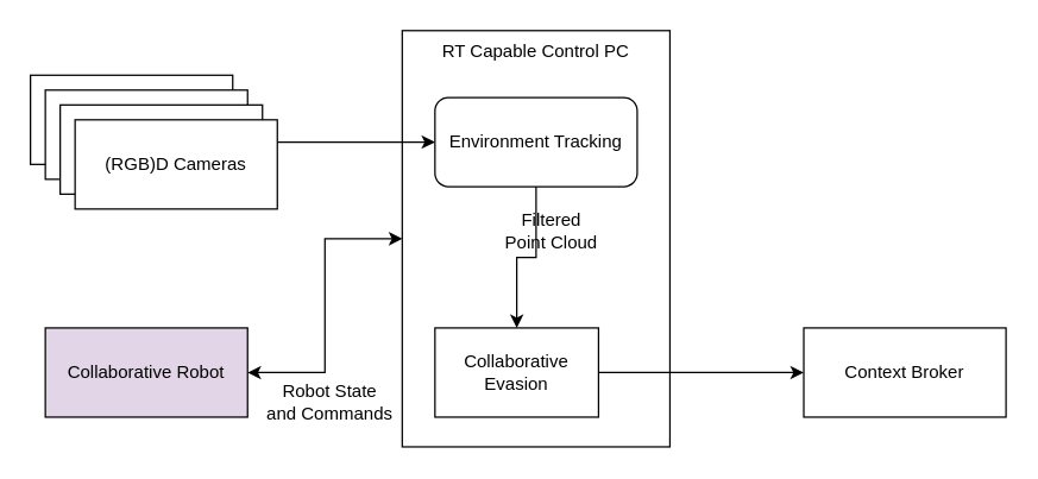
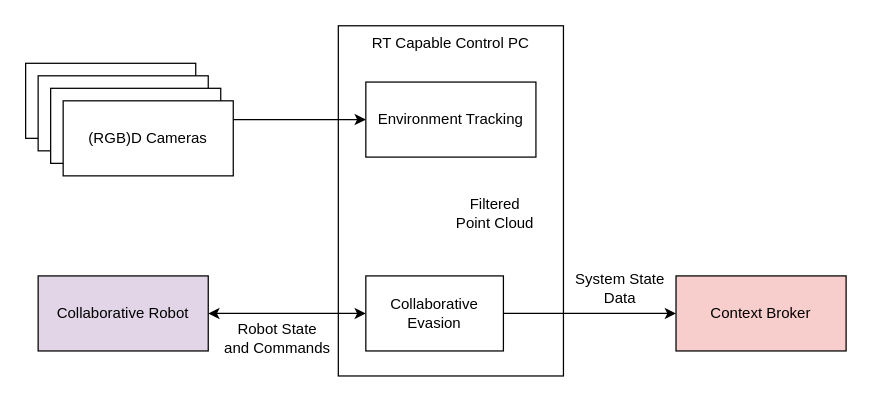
  <mxCell id="0" />
  <mxCell id="1" parent="0" />
  <mxCell id="2" value="RT Capable Control PC" style="rounded=0;whiteSpace=wrap;html=1;verticalAlign=top;" parent="1" vertex="1"><mxGeometry x="270" y="20" width="180" height="280" as="geometry" /></mxCell>
  <mxCell id="3" value="(RGB)D Cameras" style="rounded=0;whiteSpace=wrap;html=1;" parent="1" vertex="1"><mxGeometry x="20" y="50" width="136" height="60" as="geometry" /></mxCell>
  <mxCell id="4" value="(RGB)D Cameras" style="rounded=0;whiteSpace=wrap;html=1;" parent="1" vertex="1"><mxGeometry x="30" y="60" width="136" height="60" as="geometry" /></mxCell>
  <mxCell id="5" value="(RGB)D Cameras" style="rounded=0;whiteSpace=wrap;html=1;" parent="1" vertex="1"><mxGeometry x="40" y="70" width="136" height="60" as="geometry" /></mxCell>
  <mxCell id="6" style="edgeStyle=orthogonalEdgeStyle;rounded=0;orthogonalLoop=1;jettySize=auto;html=1;exitX=1;exitY=0.25;exitDx=0;exitDy=0;entryX=0;entryY=0.5;entryDx=0;entryDy=0;" parent="1" source="7" target="11" edge="1"><mxGeometry relative="1" as="geometry" /></mxCell>
  <mxCell id="7" value="(RGB)D Cameras" style="rounded=0;whiteSpace=wrap;html=1;" parent="1" vertex="1"><mxGeometry x="50" y="80" width="136" height="60" as="geometry" /></mxCell>
- <mxCell id="8" style="edgeStyle=orthogonalEdgeStyle;rounded=0;orthogonalLoop=1;jettySize=auto;html=1;exitX=1;exitY=0.5;exitDx=0;exitDy=0;startArrow=classic;startFill=1;" parent="1" source="9" target="2" edge="1"><mxGeometry relative="1" as="geometry" /></mxCell>
+ <mxCell id="8" style="edgeStyle=orthogonalEdgeStyle;rounded=0;orthogonalLoop=1;jettySize=auto;html=1;exitX=1;exitY=0.5;exitDx=0;exitDy=0;entryX=0;entryY=0.5;entryDx=0;entryDy=0;startArrow=classic;startFill=1;" parent="1" source="9" target="13" edge="1"><mxGeometry relative="1" as="geometry" /></mxCell>
  <mxCell id="9" value="Collaborative Robot" style="rounded=0;whiteSpace=wrap;html=1;fillColor=#e1d5e7;" parent="1" vertex="1"><mxGeometry x="30" y="220" width="136" height="60" as="geometry" /></mxCell>
- <mxCell id="10" style="edgeStyle=orthogonalEdgeStyle;rounded=0;orthogonalLoop=1;jettySize=auto;html=1;exitX=0.5;exitY=1;exitDx=0;exitDy=0;entryX=0.5;entryY=0;entryDx=0;entryDy=0;startArrow=none;startFill=0;" parent="1" source="11" target="13" edge="1"><mxGeometry relative="1" as="geometry" /></mxCell>
- <mxCell id="11" value="Environment Tracking" style="whiteSpace=wrap;html=1;rounded=1;" parent="1" vertex="1"><mxGeometry x="292" y="65" width="136" height="60" as="geometry" /></mxCell>
+ <mxCell id="11" value="Environment Tracking" style="rounded=0;whiteSpace=wrap;html=1;" parent="1" vertex="1"><mxGeometry x="292" y="65" width="136" height="60" as="geometry" /></mxCell>
  <mxCell id="12" style="edgeStyle=none;html=1;exitX=1;exitY=0.5;exitDx=0;exitDy=0;entryX=0;entryY=0.5;entryDx=0;entryDy=0;" parent="1" source="13" target="17" edge="1"><mxGeometry relative="1" as="geometry"><mxPoint x="590" y="250" as="targetPoint" /></mxGeometry></mxCell>
  <mxCell id="13" value="Collaborative Evasion" style="rounded=0;whiteSpace=wrap;html=1;" parent="1" vertex="1"><mxGeometry x="292" y="220" width="110" height="60" as="geometry" /></mxCell>
- <mxCell id="14" value="Filtered&lt;br&gt;Point Cloud" style="text;html=1;align=center;verticalAlign=middle;resizable=0;points=[];autosize=1;strokeColor=none;fillColor=none;" parent="1" vertex="1"><mxGeometry x="325" y="135" width="90" height="40" as="geometry" /></mxCell>
+ <mxCell id="14" value="Filtered&lt;br&gt;Point Cloud" style="text;html=1;align=center;verticalAlign=middle;resizable=0;points=[];autosize=1;strokeColor=none;fillColor=none;" parent="1" vertex="1"><mxGeometry x="350" y="150" width="90" height="40" as="geometry" /></mxCell>
  <mxCell id="15" value="Robot State&lt;br&gt;and Commands" style="text;html=1;align=center;verticalAlign=middle;resizable=0;points=[];autosize=1;strokeColor=none;fillColor=none;" parent="1" vertex="1"><mxGeometry x="166" y="250" width="110" height="40" as="geometry" /></mxCell>
- <mxCell id="17" value="Context Broker" style="rounded=0;whiteSpace=wrap;html=1;" parent="1" vertex="1"><mxGeometry x="540" y="220" width="136" height="60" as="geometry" /></mxCell>
+ <mxCell id="16" value="System State&lt;br&gt;Data" style="text;html=1;align=center;verticalAlign=middle;resizable=0;points=[];autosize=1;strokeColor=none;fillColor=none;" parent="1" vertex="1"><mxGeometry x="450" y="210" width="90" height="40" as="geometry" /></mxCell>
+ <mxCell id="17" value="Context Broker" style="rounded=0;whiteSpace=wrap;html=1;fillColor=#f8cecc;" parent="1" vertex="1"><mxGeometry x="540" y="220" width="136" height="60" as="geometry" /></mxCell>
